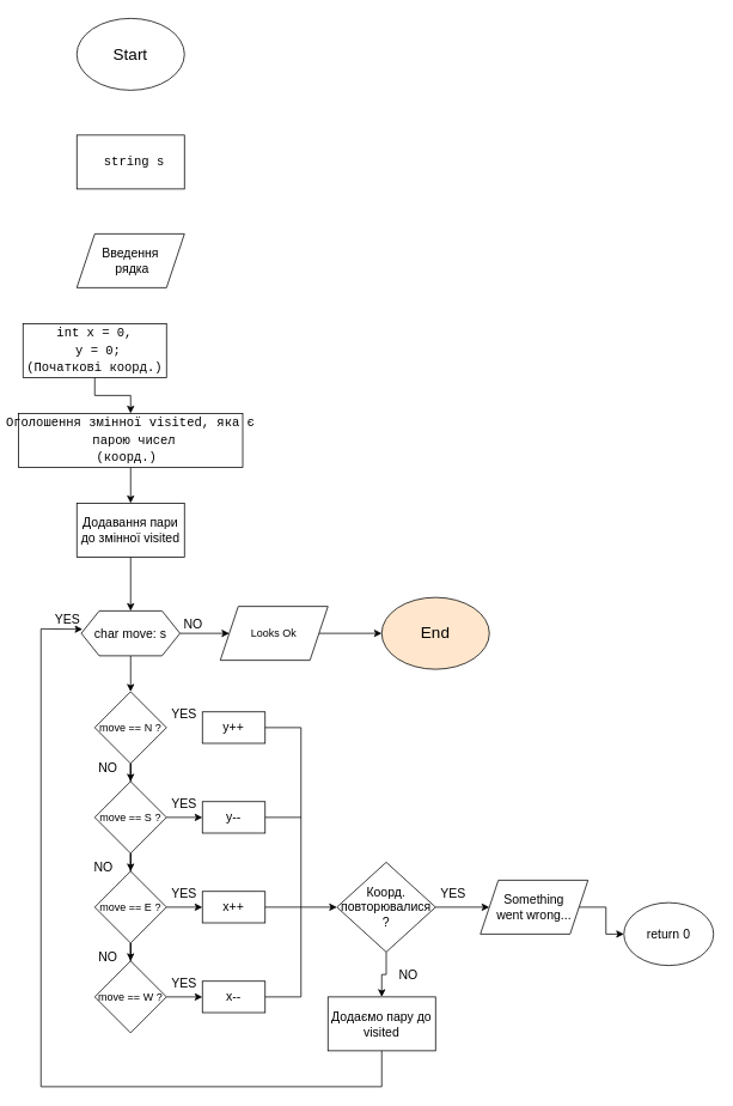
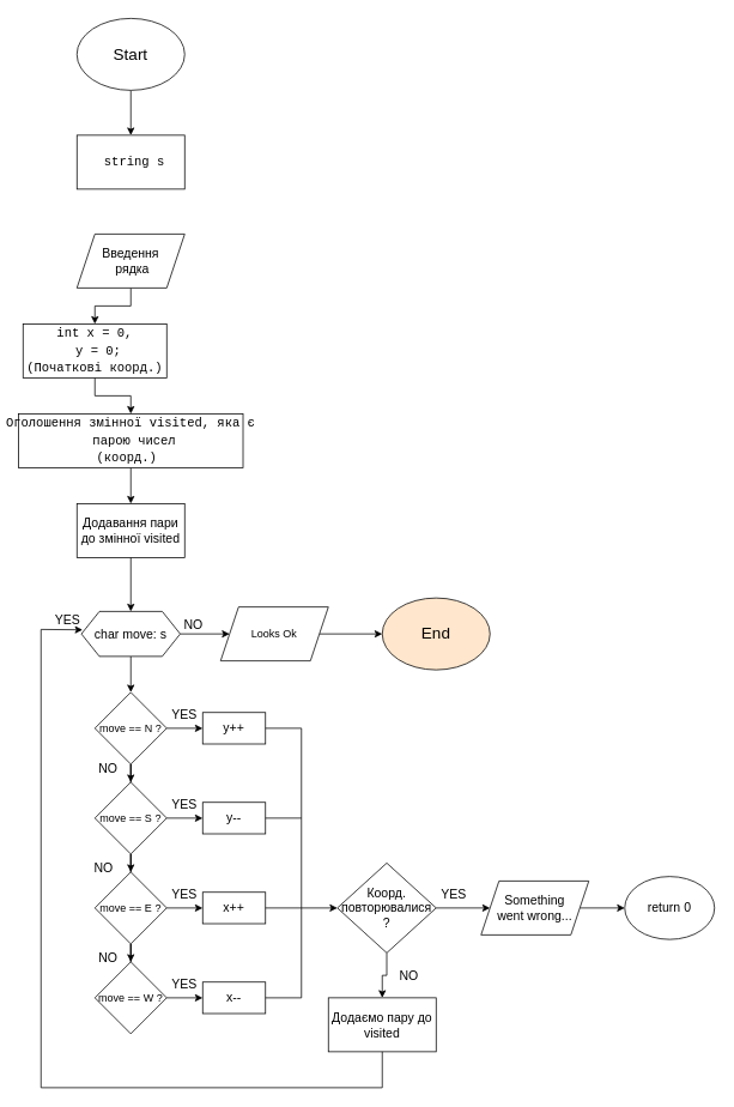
  <mxCell id="0" />
  <mxCell id="1" parent="0" />
+ <mxCell id="2" value="" style="edgeStyle=orthogonalEdgeStyle;rounded=0;orthogonalLoop=1;jettySize=auto;html=1;" edge="1" parent="1" source="3" target="4"><mxGeometry relative="1" as="geometry" /></mxCell>
  <mxCell id="3" value="&lt;font style=&quot;font-size: 18px;&quot;&gt;Start&lt;/font&gt;" style="ellipse;whiteSpace=wrap;html=1;" vertex="1" parent="1"><mxGeometry x="85" y="20" width="120" height="80" as="geometry" /></mxCell>
  <mxCell id="4" value="&lt;div style=&quot;font-family: Consolas, &amp;quot;Courier New&amp;quot;, monospace; font-size: 14px; line-height: 19px; white-space: pre;&quot;&gt;&lt;font style=&quot;&quot; color=&quot;#030303&quot;&gt;&amp;nbsp;string s&lt;/font&gt;&lt;/div&gt;" style="rounded=0;whiteSpace=wrap;html=1;" vertex="1" parent="1"><mxGeometry x="85" y="150" width="120" height="60" as="geometry" /></mxCell>
+ <mxCell id="5" value="" style="edgeStyle=orthogonalEdgeStyle;rounded=0;orthogonalLoop=1;jettySize=auto;html=1;" edge="1" parent="1" source="6" target="8"><mxGeometry relative="1" as="geometry" /></mxCell>
  <mxCell id="6" value="&lt;font style=&quot;font-size: 14px;&quot;&gt;Введення&lt;br&gt;&amp;nbsp;рядка&lt;/font&gt;" style="shape=parallelogram;perimeter=parallelogramPerimeter;whiteSpace=wrap;html=1;fixedSize=1;" vertex="1" parent="1"><mxGeometry x="85" y="260" width="120" height="60" as="geometry" /></mxCell>
  <mxCell id="7" value="" style="edgeStyle=orthogonalEdgeStyle;rounded=0;orthogonalLoop=1;jettySize=auto;html=1;" edge="1" parent="1" source="8" target="10"><mxGeometry relative="1" as="geometry" /></mxCell>
  <mxCell id="8" value="&lt;div style=&quot;font-family: Consolas, &amp;quot;Courier New&amp;quot;, monospace; font-size: 14px; line-height: 19px; white-space: pre;&quot;&gt;int x = 0,&lt;/div&gt;&lt;div style=&quot;font-family: Consolas, &amp;quot;Courier New&amp;quot;, monospace; font-size: 14px; line-height: 19px; white-space: pre;&quot;&gt; y = 0;&lt;br/&gt;(Початкові коорд.)&lt;/div&gt;" style="rounded=0;whiteSpace=wrap;html=1;" vertex="1" parent="1"><mxGeometry x="25" y="360" width="160" height="60" as="geometry" /></mxCell>
  <mxCell id="9" value="" style="edgeStyle=orthogonalEdgeStyle;rounded=0;orthogonalLoop=1;jettySize=auto;html=1;" edge="1" parent="1" source="10" target="15"><mxGeometry relative="1" as="geometry" /></mxCell>
  <mxCell id="10" value="&lt;div style=&quot;font-family: Consolas, &amp;quot;Courier New&amp;quot;, monospace; font-size: 14px; line-height: 19px; white-space: pre;&quot;&gt;&lt;div style=&quot;&quot;&gt;&lt;span style=&quot;background-color: initial;&quot;&gt;Оголошення змінної visited, яка є&lt;/span&gt;&lt;/div&gt;&lt;div style=&quot;&quot;&gt;&lt;span style=&quot;background-color: initial;&quot;&gt; парою чисел&lt;/span&gt;&lt;/div&gt;&lt;div style=&quot;&quot;&gt;&lt;span style=&quot;background-color: initial;&quot;&gt;(коорд.) &lt;/span&gt;&lt;/div&gt;&lt;/div&gt;" style="rounded=0;whiteSpace=wrap;html=1;" vertex="1" parent="1"><mxGeometry x="20" y="460" width="250" height="60" as="geometry" /></mxCell>
  <mxCell id="11" value="" style="edgeStyle=orthogonalEdgeStyle;rounded=0;orthogonalLoop=1;jettySize=auto;html=1;" edge="1" parent="1" source="13" target="18"><mxGeometry relative="1" as="geometry" /></mxCell>
  <mxCell id="12" value="" style="edgeStyle=orthogonalEdgeStyle;rounded=0;orthogonalLoop=1;jettySize=auto;html=1;" edge="1" parent="1" source="13" target="58"><mxGeometry relative="1" as="geometry" /></mxCell>
  <mxCell id="13" value="&lt;font style=&quot;font-size: 14px;&quot;&gt;char move: s&lt;/font&gt;" style="shape=hexagon;perimeter=hexagonPerimeter2;whiteSpace=wrap;html=1;fixedSize=1;" vertex="1" parent="1"><mxGeometry x="90" y="680" width="110" height="50" as="geometry" /></mxCell>
  <mxCell id="14" value="" style="edgeStyle=orthogonalEdgeStyle;rounded=0;orthogonalLoop=1;jettySize=auto;html=1;" edge="1" parent="1" source="15" target="13"><mxGeometry relative="1" as="geometry" /></mxCell>
  <mxCell id="15" value="&lt;font style=&quot;font-size: 14px;&quot;&gt;Додавання пари до змінної visited&lt;/font&gt;" style="rounded=0;whiteSpace=wrap;html=1;" vertex="1" parent="1"><mxGeometry x="85" y="560" width="120" height="60" as="geometry" /></mxCell>
+ <mxCell id="16" value="" style="edgeStyle=orthogonalEdgeStyle;rounded=0;orthogonalLoop=1;jettySize=auto;html=1;" edge="1" parent="1" source="18" target="19"><mxGeometry relative="1" as="geometry" /></mxCell>
  <mxCell id="17" value="" style="edgeStyle=orthogonalEdgeStyle;rounded=0;orthogonalLoop=1;jettySize=auto;html=1;" edge="1" parent="1" source="18" target="22"><mxGeometry relative="1" as="geometry" /></mxCell>
  <mxCell id="18" value="move == N ?" style="rhombus;whiteSpace=wrap;html=1;" vertex="1" parent="1"><mxGeometry x="105" y="770" width="80" height="80" as="geometry" /></mxCell>
  <mxCell id="19" value="&lt;font style=&quot;font-size: 14px;&quot;&gt;y++&lt;/font&gt;" style="rounded=0;whiteSpace=wrap;html=1;" vertex="1" parent="1"><mxGeometry x="225" y="792.5" width="70" height="35" as="geometry" /></mxCell>
  <mxCell id="20" value="" style="edgeStyle=orthogonalEdgeStyle;rounded=0;orthogonalLoop=1;jettySize=auto;html=1;" edge="1" parent="1" source="22" target="23"><mxGeometry relative="1" as="geometry" /></mxCell>
  <mxCell id="21" value="" style="edgeStyle=orthogonalEdgeStyle;rounded=0;orthogonalLoop=1;jettySize=auto;html=1;" edge="1" parent="1" source="22" target="26"><mxGeometry relative="1" as="geometry" /></mxCell>
  <mxCell id="22" value="move == S ?" style="rhombus;whiteSpace=wrap;html=1;" vertex="1" parent="1"><mxGeometry x="105" y="870" width="80" height="80" as="geometry" /></mxCell>
  <mxCell id="23" value="&lt;font style=&quot;font-size: 14px;&quot;&gt;y--&lt;/font&gt;" style="rounded=0;whiteSpace=wrap;html=1;" vertex="1" parent="1"><mxGeometry x="225" y="892.5" width="70" height="35" as="geometry" /></mxCell>
  <mxCell id="24" value="" style="edgeStyle=orthogonalEdgeStyle;rounded=0;orthogonalLoop=1;jettySize=auto;html=1;" edge="1" parent="1" source="26" target="27"><mxGeometry relative="1" as="geometry" /></mxCell>
  <mxCell id="25" value="" style="edgeStyle=orthogonalEdgeStyle;rounded=0;orthogonalLoop=1;jettySize=auto;html=1;" edge="1" parent="1" source="26" target="29"><mxGeometry relative="1" as="geometry" /></mxCell>
  <mxCell id="26" value="move == E ?" style="rhombus;whiteSpace=wrap;html=1;" vertex="1" parent="1"><mxGeometry x="105" y="970" width="80" height="80" as="geometry" /></mxCell>
  <mxCell id="27" value="&lt;font style=&quot;font-size: 14px;&quot;&gt;x++&lt;/font&gt;" style="rounded=0;whiteSpace=wrap;html=1;" vertex="1" parent="1"><mxGeometry x="225" y="992.5" width="70" height="35" as="geometry" /></mxCell>
  <mxCell id="28" value="" style="edgeStyle=orthogonalEdgeStyle;rounded=0;orthogonalLoop=1;jettySize=auto;html=1;" edge="1" parent="1" source="29" target="30"><mxGeometry relative="1" as="geometry" /></mxCell>
  <mxCell id="29" value="move == W ?" style="rhombus;whiteSpace=wrap;html=1;" vertex="1" parent="1"><mxGeometry x="105" y="1070" width="80" height="80" as="geometry" /></mxCell>
  <mxCell id="30" value="&lt;font style=&quot;font-size: 14px;&quot;&gt;x--&lt;/font&gt;" style="rounded=0;whiteSpace=wrap;html=1;" vertex="1" parent="1"><mxGeometry x="225" y="1092.5" width="70" height="35" as="geometry" /></mxCell>
  <mxCell id="31" value="&lt;font style=&quot;font-size: 14px;&quot;&gt;YES&lt;/font&gt;" style="text;strokeColor=none;align=center;fillColor=none;html=1;verticalAlign=middle;whiteSpace=wrap;rounded=0;" vertex="1" parent="1"><mxGeometry x="175" y="780" width="60" height="30" as="geometry" /></mxCell>
  <mxCell id="32" value="&lt;font style=&quot;font-size: 14px;&quot;&gt;YES&lt;/font&gt;" style="text;strokeColor=none;align=center;fillColor=none;html=1;verticalAlign=middle;whiteSpace=wrap;rounded=0;" vertex="1" parent="1"><mxGeometry x="175" y="880" width="60" height="30" as="geometry" /></mxCell>
  <mxCell id="33" value="&lt;font style=&quot;font-size: 14px;&quot;&gt;YES&lt;/font&gt;" style="text;strokeColor=none;align=center;fillColor=none;html=1;verticalAlign=middle;whiteSpace=wrap;rounded=0;" vertex="1" parent="1"><mxGeometry x="175" y="980" width="60" height="30" as="geometry" /></mxCell>
  <mxCell id="34" value="&lt;font style=&quot;font-size: 14px;&quot;&gt;YES&lt;/font&gt;" style="text;strokeColor=none;align=center;fillColor=none;html=1;verticalAlign=middle;whiteSpace=wrap;rounded=0;" vertex="1" parent="1"><mxGeometry x="175" y="1080" width="60" height="30" as="geometry" /></mxCell>
  <mxCell id="35" value="&lt;font style=&quot;font-size: 14px;&quot;&gt;NO&lt;/font&gt;" style="text;strokeColor=none;align=center;fillColor=none;html=1;verticalAlign=middle;whiteSpace=wrap;rounded=0;" vertex="1" parent="1"><mxGeometry x="90" y="840" width="60" height="30" as="geometry" /></mxCell>
  <mxCell id="36" value="&lt;font style=&quot;font-size: 14px;&quot;&gt;NO&lt;/font&gt;" style="text;strokeColor=none;align=center;fillColor=none;html=1;verticalAlign=middle;whiteSpace=wrap;rounded=0;" vertex="1" parent="1"><mxGeometry x="85" y="950" width="60" height="30" as="geometry" /></mxCell>
  <mxCell id="37" value="&lt;font style=&quot;font-size: 14px;&quot;&gt;NO&lt;/font&gt;" style="text;strokeColor=none;align=center;fillColor=none;html=1;verticalAlign=middle;whiteSpace=wrap;rounded=0;" vertex="1" parent="1"><mxGeometry x="90" y="1050" width="60" height="30" as="geometry" /></mxCell>
  <mxCell id="38" value="" style="edgeStyle=orthogonalEdgeStyle;rounded=0;orthogonalLoop=1;jettySize=auto;html=1;" edge="1" parent="1" source="40" target="42"><mxGeometry relative="1" as="geometry" /></mxCell>
  <mxCell id="39" value="" style="edgeStyle=orthogonalEdgeStyle;rounded=0;orthogonalLoop=1;jettySize=auto;html=1;" edge="1" parent="1" source="40" target="50"><mxGeometry relative="1" as="geometry" /></mxCell>
  <mxCell id="40" value="&lt;font style=&quot;font-size: 14px;&quot;&gt;Коорд. повторювалися ?&lt;/font&gt;" style="rhombus;whiteSpace=wrap;html=1;" vertex="1" parent="1"><mxGeometry x="375" y="960" width="110" height="100" as="geometry" /></mxCell>
  <mxCell id="41" value="" style="edgeStyle=orthogonalEdgeStyle;rounded=0;orthogonalLoop=1;jettySize=auto;html=1;" edge="1" parent="1" source="42" target="43"><mxGeometry relative="1" as="geometry" /></mxCell>
  <mxCell id="42" value="&lt;font style=&quot;font-size: 14px;&quot;&gt;Something &lt;br&gt;went wrong...&lt;/font&gt;" style="shape=parallelogram;perimeter=parallelogramPerimeter;whiteSpace=wrap;html=1;fixedSize=1;" vertex="1" parent="1"><mxGeometry x="535" y="980" width="120" height="60" as="geometry" /></mxCell>
- <mxCell id="43" value="&lt;font style=&quot;font-size: 14px;&quot;&gt;return 0&lt;/font&gt;" style="ellipse;whiteSpace=wrap;html=1;" vertex="1" parent="1"><mxGeometry x="695" y="1005" width="100" height="70" as="geometry" /></mxCell>
+ <mxCell id="43" value="&lt;font style=&quot;font-size: 14px;&quot;&gt;return 0&lt;/font&gt;" style="ellipse;whiteSpace=wrap;html=1;" vertex="1" parent="1"><mxGeometry x="695" y="975" width="100" height="70" as="geometry" /></mxCell>
  <mxCell id="44" value="&lt;font style=&quot;font-size: 14px;&quot;&gt;YES&lt;/font&gt;" style="text;strokeColor=none;align=center;fillColor=none;html=1;verticalAlign=middle;whiteSpace=wrap;rounded=0;" vertex="1" parent="1"><mxGeometry x="475" y="980" width="60" height="30" as="geometry" /></mxCell>
  <mxCell id="45" value="" style="endArrow=none;html=1;rounded=0;" edge="1" parent="1"><mxGeometry width="50" height="50" relative="1" as="geometry"><mxPoint x="295" y="1110" as="sourcePoint" /><mxPoint x="335" y="1110" as="targetPoint" /></mxGeometry></mxCell>
  <mxCell id="46" value="" style="endArrow=none;html=1;rounded=0;" edge="1" parent="1"><mxGeometry width="50" height="50" relative="1" as="geometry"><mxPoint x="295" y="1010" as="sourcePoint" /><mxPoint x="335" y="1010" as="targetPoint" /></mxGeometry></mxCell>
  <mxCell id="47" value="" style="endArrow=none;html=1;rounded=0;" edge="1" parent="1"><mxGeometry width="50" height="50" relative="1" as="geometry"><mxPoint x="295" y="910" as="sourcePoint" /><mxPoint x="335" y="910" as="targetPoint" /></mxGeometry></mxCell>
  <mxCell id="48" value="" style="endArrow=none;html=1;rounded=0;" edge="1" parent="1"><mxGeometry width="50" height="50" relative="1" as="geometry"><mxPoint x="335" y="1110" as="sourcePoint" /><mxPoint x="335" y="810" as="targetPoint" /></mxGeometry></mxCell>
  <mxCell id="49" value="" style="endArrow=classic;html=1;rounded=0;entryX=0;entryY=0.5;entryDx=0;entryDy=0;" edge="1" parent="1" target="40"><mxGeometry width="50" height="50" relative="1" as="geometry"><mxPoint x="335" y="1010" as="sourcePoint" /><mxPoint x="405" y="940" as="targetPoint" /></mxGeometry></mxCell>
  <mxCell id="50" value="&lt;font style=&quot;font-size: 14px;&quot;&gt;Додаємо пару до visited&lt;/font&gt;" style="rounded=0;whiteSpace=wrap;html=1;" vertex="1" parent="1"><mxGeometry x="365" y="1110" width="120" height="60" as="geometry" /></mxCell>
  <mxCell id="51" value="&lt;font style=&quot;font-size: 14px;&quot;&gt;NO&lt;/font&gt;" style="text;strokeColor=none;align=center;fillColor=none;html=1;verticalAlign=middle;whiteSpace=wrap;rounded=0;" vertex="1" parent="1"><mxGeometry x="425" y="1070" width="60" height="30" as="geometry" /></mxCell>
  <mxCell id="52" value="" style="endArrow=none;html=1;rounded=0;" edge="1" parent="1"><mxGeometry width="50" height="50" relative="1" as="geometry"><mxPoint x="295" y="810" as="sourcePoint" /><mxPoint x="335" y="810" as="targetPoint" /></mxGeometry></mxCell>
  <mxCell id="53" value="" style="endArrow=none;html=1;rounded=0;" edge="1" parent="1"><mxGeometry width="50" height="50" relative="1" as="geometry"><mxPoint x="425" y="1210" as="sourcePoint" /><mxPoint x="425" y="1170" as="targetPoint" /></mxGeometry></mxCell>
  <mxCell id="54" value="" style="endArrow=none;html=1;rounded=0;" edge="1" parent="1"><mxGeometry width="50" height="50" relative="1" as="geometry"><mxPoint x="45" y="1210" as="sourcePoint" /><mxPoint x="425" y="1210" as="targetPoint" /></mxGeometry></mxCell>
  <mxCell id="55" value="" style="endArrow=none;html=1;rounded=0;" edge="1" parent="1"><mxGeometry width="50" height="50" relative="1" as="geometry"><mxPoint x="45" y="1210" as="sourcePoint" /><mxPoint x="45" y="700" as="targetPoint" /></mxGeometry></mxCell>
  <mxCell id="56" value="" style="endArrow=classic;html=1;rounded=0;entryX=0.012;entryY=0.409;entryDx=0;entryDy=0;entryPerimeter=0;" edge="1" parent="1" target="13"><mxGeometry width="50" height="50" relative="1" as="geometry"><mxPoint x="45" y="700" as="sourcePoint" /><mxPoint x="85" y="705" as="targetPoint" /></mxGeometry></mxCell>
  <mxCell id="57" value="" style="edgeStyle=orthogonalEdgeStyle;rounded=0;orthogonalLoop=1;jettySize=auto;html=1;" edge="1" parent="1" source="58" target="59"><mxGeometry relative="1" as="geometry" /></mxCell>
  <mxCell id="58" value="Looks Ok" style="shape=parallelogram;perimeter=parallelogramPerimeter;whiteSpace=wrap;html=1;fixedSize=1;" vertex="1" parent="1"><mxGeometry x="245" y="675" width="120" height="60" as="geometry" /></mxCell>
  <mxCell id="59" value="&lt;font style=&quot;font-size: 18px;&quot;&gt;End&lt;/font&gt;" style="ellipse;whiteSpace=wrap;html=1;fillColor=#ffe6cc;" vertex="1" parent="1"><mxGeometry x="425" y="665" width="120" height="80" as="geometry" /></mxCell>
  <mxCell id="60" value="&lt;font style=&quot;font-size: 14px;&quot;&gt;YES&lt;/font&gt;" style="text;strokeColor=none;align=center;fillColor=none;html=1;verticalAlign=middle;whiteSpace=wrap;rounded=0;" vertex="1" parent="1"><mxGeometry x="45" y="675" width="60" height="30" as="geometry" /></mxCell>
  <mxCell id="61" value="&lt;font style=&quot;font-size: 14px;&quot;&gt;NO&lt;/font&gt;" style="text;strokeColor=none;align=center;fillColor=none;html=1;verticalAlign=middle;whiteSpace=wrap;rounded=0;" vertex="1" parent="1"><mxGeometry x="185" y="680" width="60" height="30" as="geometry" /></mxCell>
